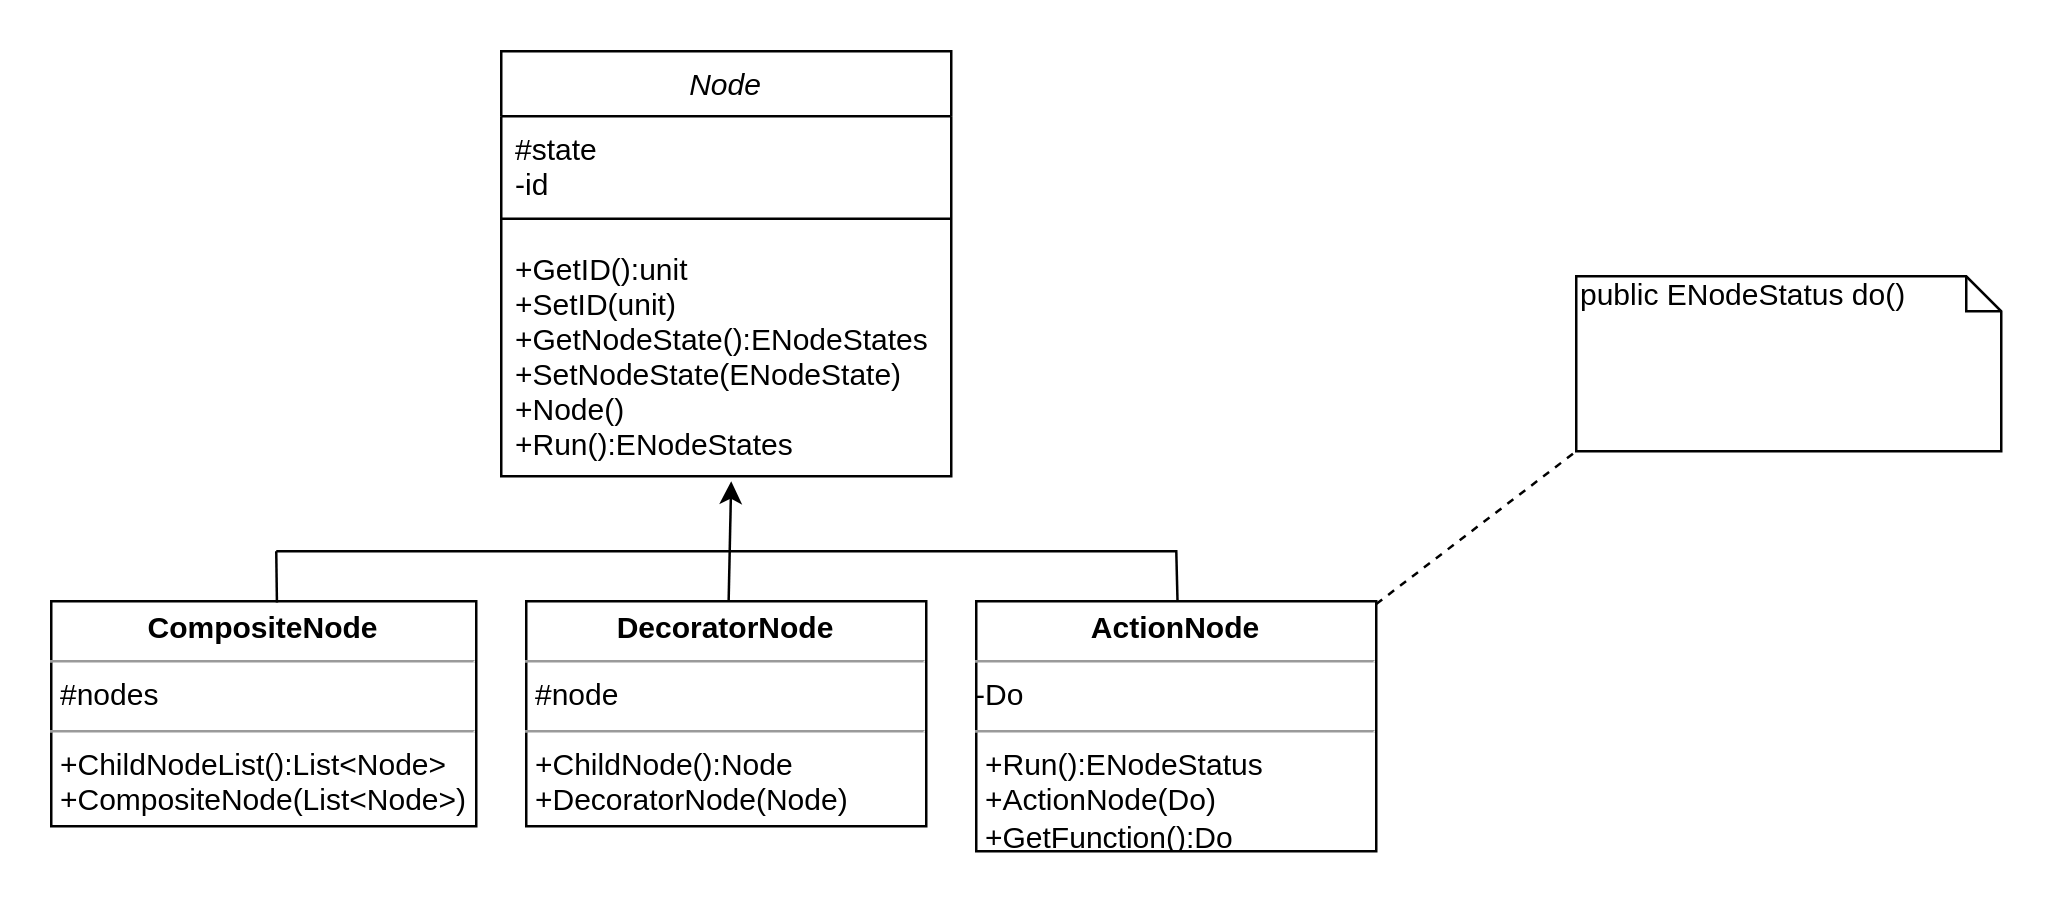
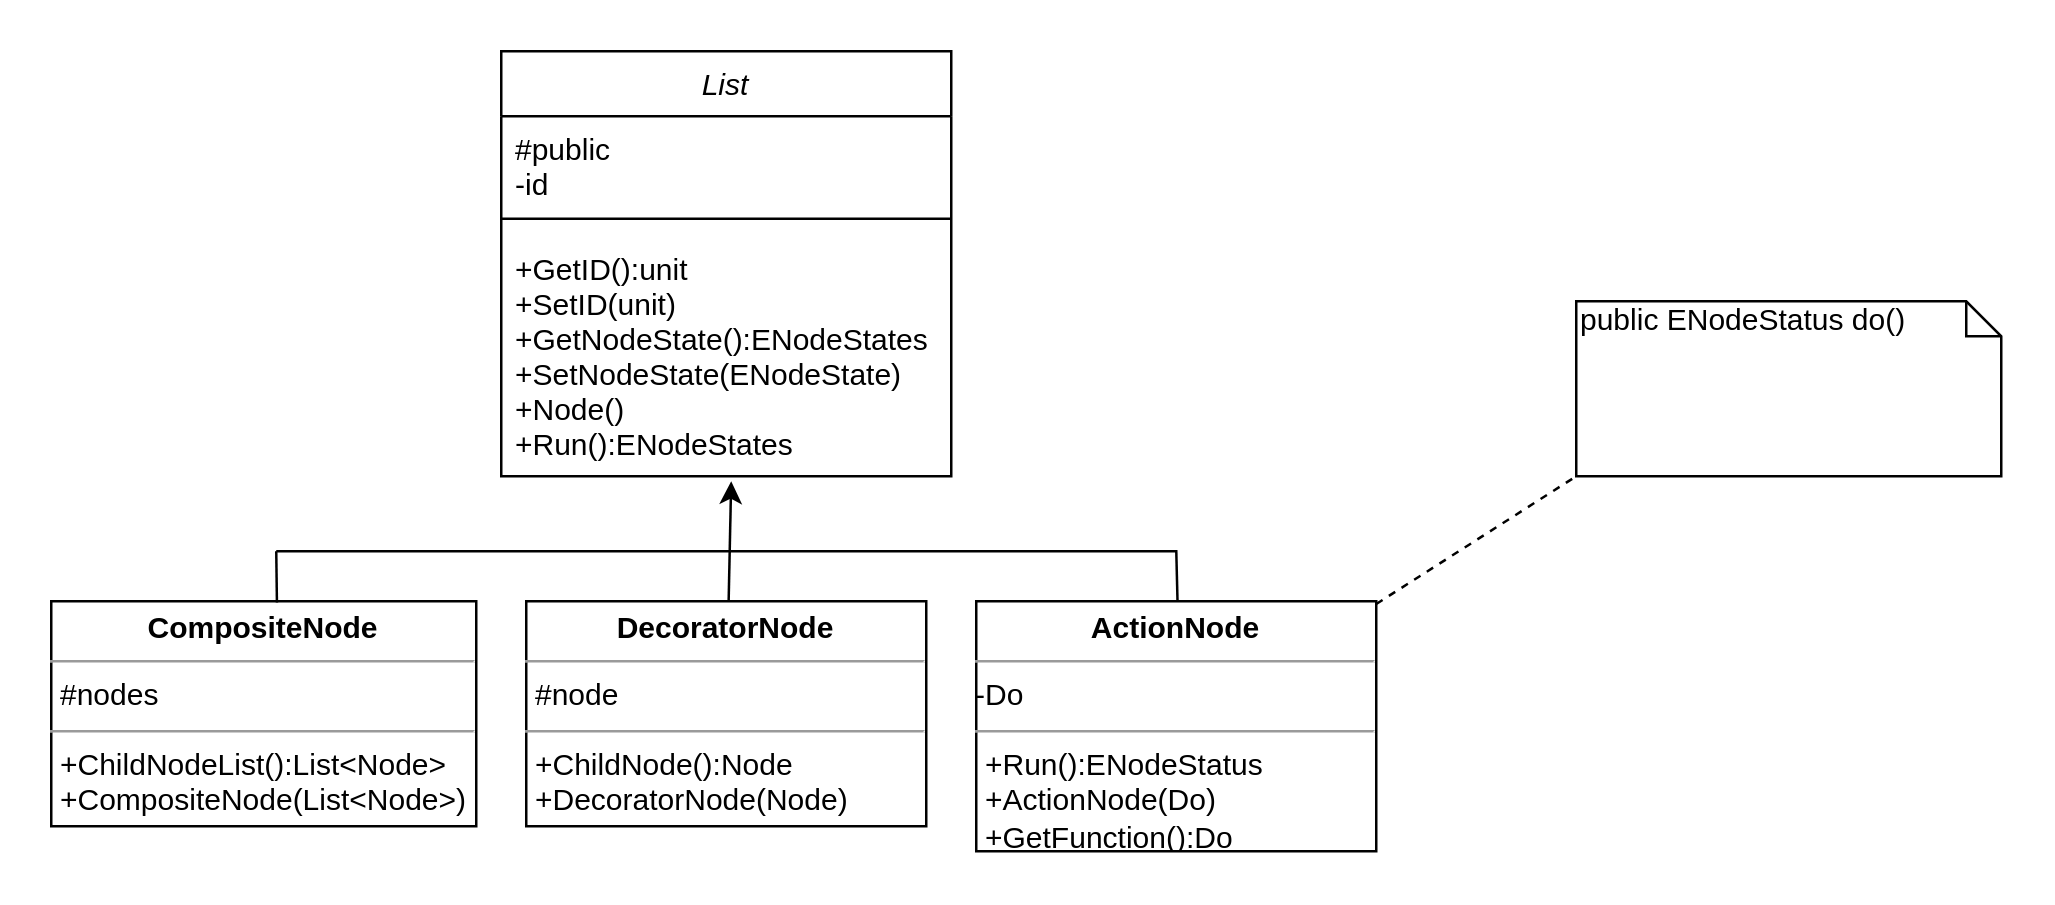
  <mxCell id="0" style=";html=1;" />
  <mxCell id="1" style=";html=1;" parent="0" />
- <mxCell id="2" value="Node" style="swimlane;fontStyle=2;align=center;verticalAlign=top;childLayout=stackLayout;horizontal=1;startSize=26;horizontalStack=0;resizeParent=1;resizeParentMax=0;resizeLast=0;collapsible=1;marginBottom=0;" vertex="1" parent="1"><mxGeometry x="200" y="20" width="180" height="170" as="geometry" /></mxCell>
- <mxCell id="3" value="#state&#10;-id&#10;" style="text;strokeColor=none;fillColor=none;align=left;verticalAlign=top;spacingLeft=4;spacingRight=4;overflow=hidden;rotatable=0;points=[[0,0.5],[1,0.5]];portConstraint=eastwest;" vertex="1" parent="2"><mxGeometry y="26" width="180" height="34" as="geometry" /></mxCell>
+ <mxCell id="2" value="List" style="swimlane;fontStyle=2;align=center;verticalAlign=top;childLayout=stackLayout;horizontal=1;startSize=26;horizontalStack=0;resizeParent=1;resizeParentMax=0;resizeLast=0;collapsible=1;marginBottom=0;" vertex="1" parent="1"><mxGeometry x="200" y="20" width="180" height="170" as="geometry" /></mxCell>
+ <mxCell id="3" value="#public&#10;-id&#10;" style="text;strokeColor=none;fillColor=none;align=left;verticalAlign=top;spacingLeft=4;spacingRight=4;overflow=hidden;rotatable=0;points=[[0,0.5],[1,0.5]];portConstraint=eastwest;" vertex="1" parent="2"><mxGeometry y="26" width="180" height="34" as="geometry" /></mxCell>
  <mxCell id="4" value="" style="line;strokeWidth=1;fillColor=none;align=left;verticalAlign=middle;spacingTop=-1;spacingLeft=3;spacingRight=3;rotatable=0;labelPosition=right;points=[];portConstraint=eastwest;" vertex="1" parent="2"><mxGeometry y="60" width="180" height="14" as="geometry" /></mxCell>
  <mxCell id="5" value="+GetID():unit&#10;+SetID(unit)&#10;+GetNodeState():ENodeStates&#10;+SetNodeState(ENodeState)&#10;+Node()&#10;+Run():ENodeStates" style="text;strokeColor=none;fillColor=none;align=left;verticalAlign=top;spacingLeft=4;spacingRight=4;overflow=hidden;rotatable=0;points=[[0,0.5],[1,0.5]];portConstraint=eastwest;" vertex="1" parent="2"><mxGeometry y="74" width="180" height="96" as="geometry" /></mxCell>
  <mxCell id="6" value="&lt;p style=&quot;margin: 0px ; margin-top: 4px ; text-align: center&quot;&gt;&lt;b&gt;DecoratorNode&lt;/b&gt;&lt;/p&gt;&lt;hr size=&quot;1&quot;&gt;&lt;p style=&quot;margin: 0px ; margin-left: 4px&quot;&gt;#node&lt;/p&gt;&lt;hr size=&quot;1&quot;&gt;&lt;p style=&quot;margin: 0px ; margin-left: 4px&quot;&gt;+ChildNode():Node&lt;/p&gt;&lt;p style=&quot;margin: 0px ; margin-left: 4px&quot;&gt;+DecoratorNode(Node)&lt;/p&gt;" style="verticalAlign=top;align=left;overflow=fill;fontSize=12;fontFamily=Helvetica;html=1;" vertex="1" parent="1"><mxGeometry x="210" y="240" width="160" height="90" as="geometry" /></mxCell>
  <mxCell id="7" value="&lt;p style=&quot;margin: 0px ; margin-top: 4px ; text-align: center&quot;&gt;&lt;b&gt;CompositeNode&lt;/b&gt;&lt;/p&gt;&lt;hr size=&quot;1&quot;&gt;&lt;p style=&quot;margin: 0px ; margin-left: 4px&quot;&gt;#nodes&lt;/p&gt;&lt;hr size=&quot;1&quot;&gt;&lt;p style=&quot;margin: 0px ; margin-left: 4px&quot;&gt;+ChildNodeList():List&amp;lt;Node&amp;gt;&lt;/p&gt;&lt;p style=&quot;margin: 0px ; margin-left: 4px&quot;&gt;+CompositeNode(List&amp;lt;Node&amp;gt;)&lt;/p&gt;" style="verticalAlign=top;align=left;overflow=fill;fontSize=12;fontFamily=Helvetica;html=1;" vertex="1" parent="1"><mxGeometry x="20" y="240" width="170" height="90" as="geometry" /></mxCell>
  <mxCell id="8" value="&lt;p style=&quot;margin: 0px ; margin-top: 4px ; text-align: center&quot;&gt;&lt;b&gt;ActionNode&lt;/b&gt;&lt;/p&gt;&lt;hr size=&quot;1&quot;&gt;-&lt;span&gt;Do&lt;/span&gt;&lt;br&gt;&lt;hr size=&quot;1&quot;&gt;&lt;p style=&quot;margin: 0px ; margin-left: 4px&quot;&gt;+Run():ENodeStatus&lt;/p&gt;&lt;p style=&quot;margin: 0px ; margin-left: 4px&quot;&gt;+ActionNode(Do)&lt;/p&gt;&lt;p style=&quot;margin: 0px ; margin-left: 4px&quot;&gt;+GetFunction():Do&lt;/p&gt;" style="verticalAlign=top;align=left;overflow=fill;fontSize=12;fontFamily=Helvetica;html=1;" vertex="1" parent="1"><mxGeometry x="390" y="240" width="160" height="100" as="geometry" /></mxCell>
- <mxCell id="9" value="public ENodeStatus do()" style="shape=note;whiteSpace=wrap;html=1;size=14;verticalAlign=top;align=left;spacingTop=-6;" vertex="1" parent="1"><mxGeometry x="630" y="110" width="170" height="70" as="geometry" /></mxCell>
+ <mxCell id="9" value="public ENodeStatus do()" style="shape=note;whiteSpace=wrap;html=1;size=14;verticalAlign=top;align=left;spacingTop=-6;" vertex="1" parent="1"><mxGeometry x="630" y="120" width="170" height="70" as="geometry" /></mxCell>
  <mxCell id="10" value="" style="endArrow=none;dashed=1;html=1;entryX=0;entryY=1;entryDx=0;entryDy=0;entryPerimeter=0;exitX=1;exitY=0.011;exitDx=0;exitDy=0;exitPerimeter=0;" edge="1" parent="1" source="8" target="9"><mxGeometry width="50" height="50" relative="1" as="geometry"><mxPoint x="560" y="250" as="sourcePoint" /><mxPoint x="70" y="350" as="targetPoint" /></mxGeometry></mxCell>
  <mxCell id="11" value="" style="endArrow=classic;html=1;entryX=0.511;entryY=1.021;entryDx=0;entryDy=0;entryPerimeter=0;" edge="1" parent="1" source="6" target="5"><mxGeometry width="50" height="50" relative="1" as="geometry"><mxPoint x="20" y="410" as="sourcePoint" /><mxPoint x="70" y="360" as="targetPoint" /></mxGeometry></mxCell>
  <mxCell id="12" value="" style="endArrow=none;html=1;" edge="1" parent="1"><mxGeometry width="50" height="50" relative="1" as="geometry"><mxPoint x="110" y="220" as="sourcePoint" /><mxPoint x="470" y="220" as="targetPoint" /></mxGeometry></mxCell>
  <mxCell id="13" value="" style="endArrow=none;html=1;entryX=0.531;entryY=0.006;entryDx=0;entryDy=0;entryPerimeter=0;" edge="1" parent="1" target="7"><mxGeometry width="50" height="50" relative="1" as="geometry"><mxPoint x="110" y="220" as="sourcePoint" /><mxPoint x="70" y="360" as="targetPoint" /></mxGeometry></mxCell>
  <mxCell id="14" value="" style="endArrow=none;html=1;entryX=0.531;entryY=0.006;entryDx=0;entryDy=0;entryPerimeter=0;" edge="1" parent="1"><mxGeometry width="50" height="50" relative="1" as="geometry"><mxPoint x="470" y="219.5" as="sourcePoint" /><mxPoint x="470.5" y="239.833" as="targetPoint" /></mxGeometry></mxCell>
